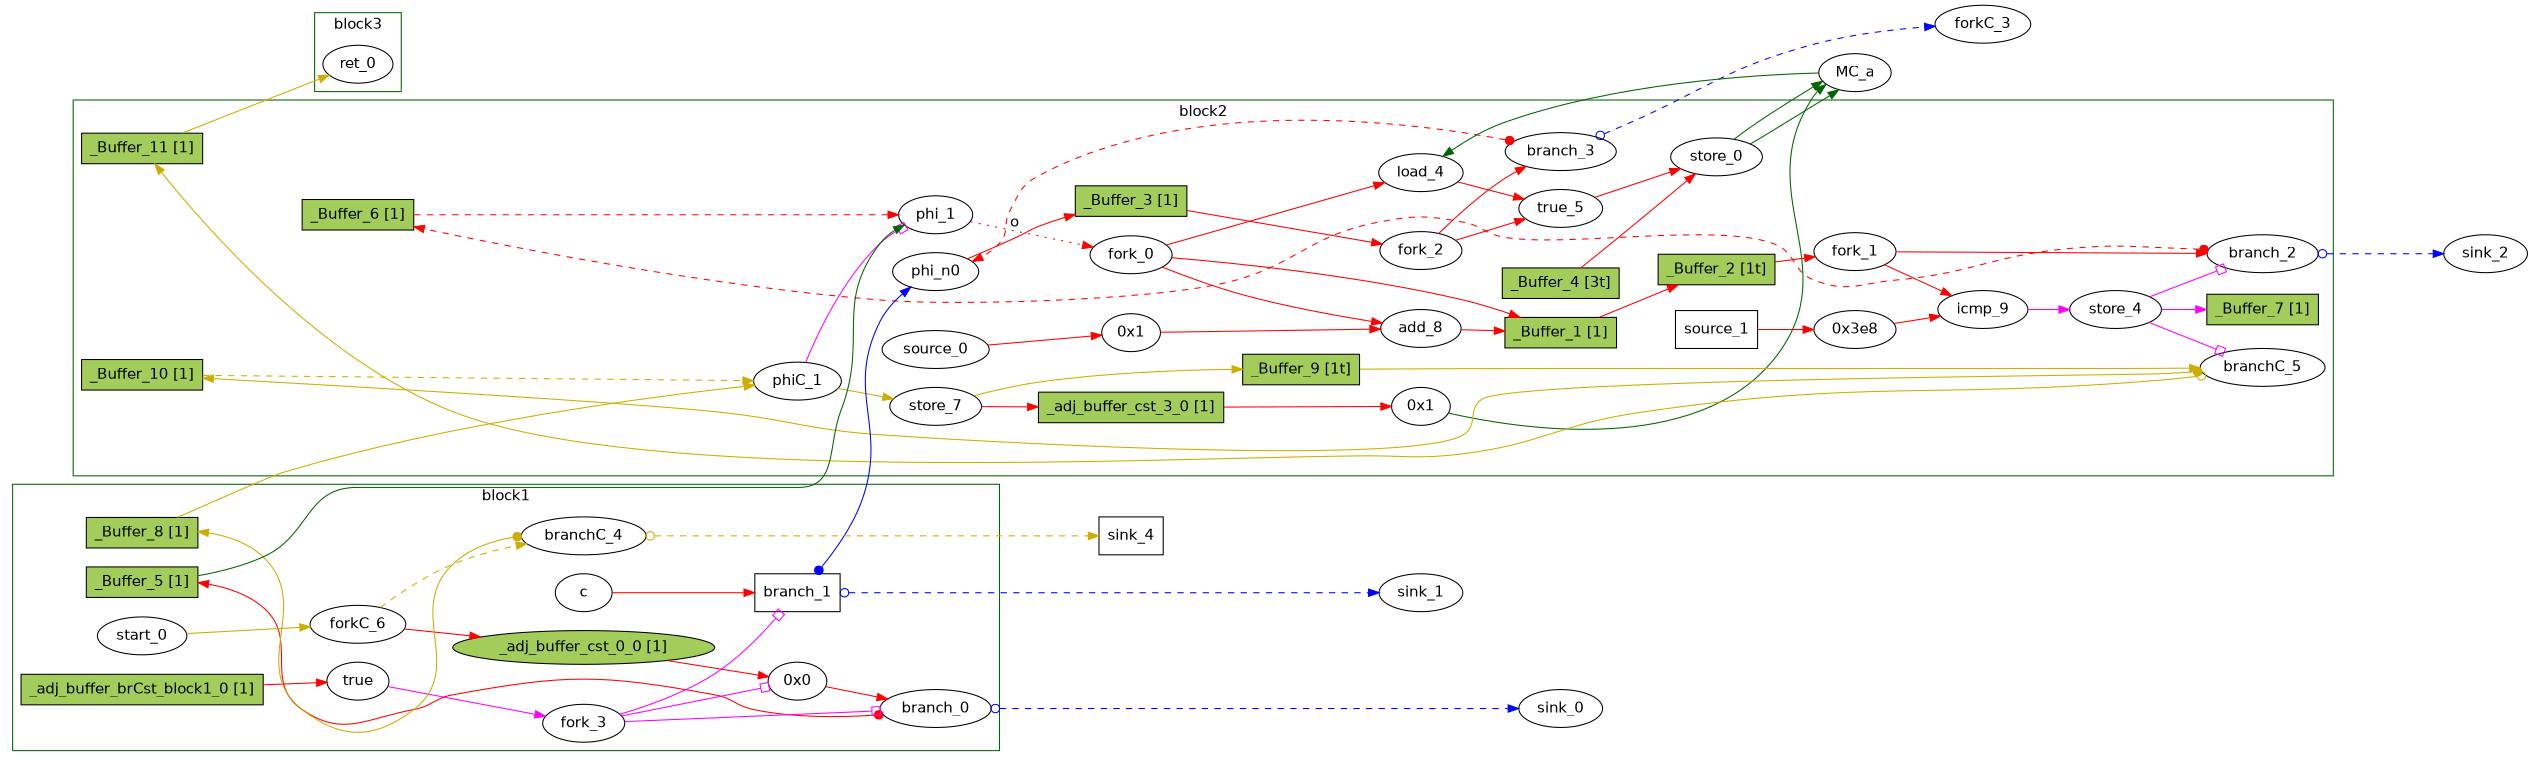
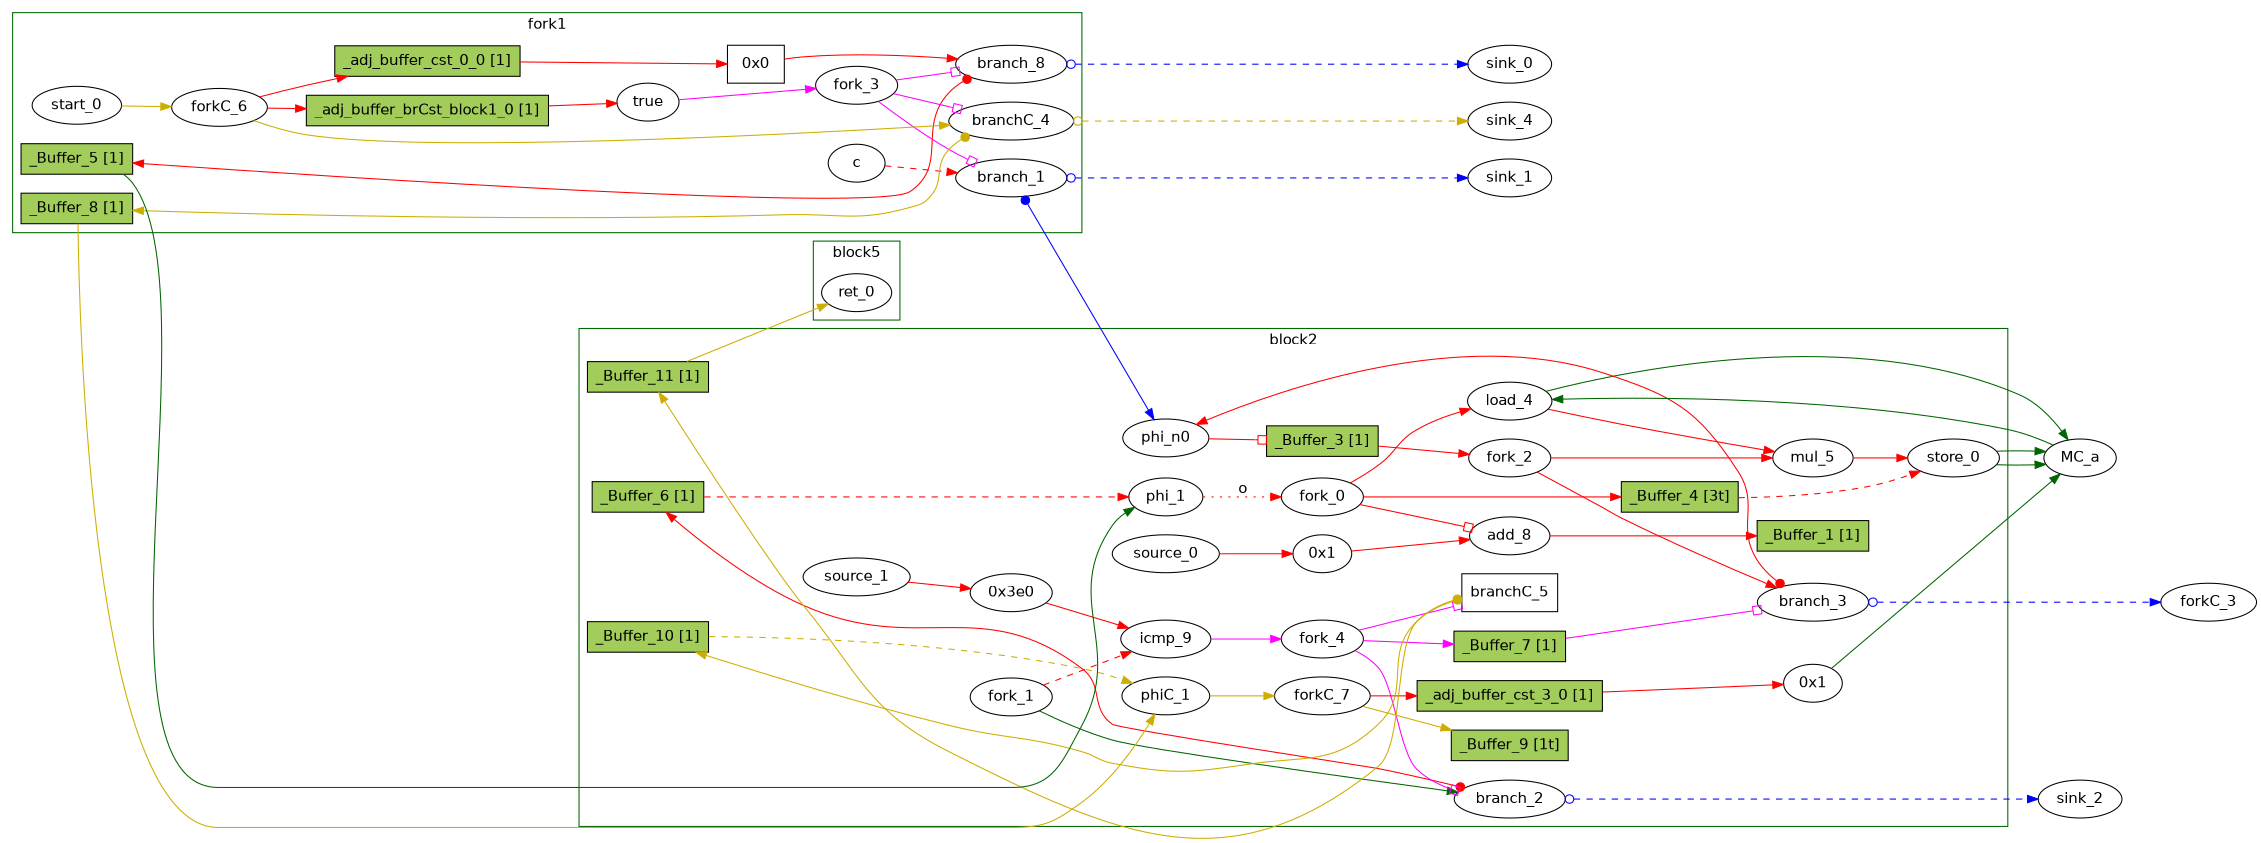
  digraph {
    fontname="DejaVu Sans"
    rankdir=LR
    node [bbID=2 fontname="DejaVu Sans" in="in1:32" out="out1:32" shape=oval type=Buffer]
    edge [arrowhead=normal color=red fontname="DejaVu Sans" from=out1 to=in1]
    phi_1 [delay=0.366 in="in1?:1 in2:32 in3:32" type=Mux]
    load_4 [in="in1:32 in2:32" latency=2 offset=0 op=mc_load_op out="out1:32 out2:32" portID=0 retimingDiff=1 type=Operator]
-   mul_5 [in="in1:32 in2:32" latency=4 op=mul_op retimingDiff=2 type=Operator label=true_5]
+   mul_5 [in="in1:32 in2:32" latency=4 op=mul_op retimingDiff=2 type=Operator]
    store_0 [in="in1:32 in2:32" offset=0 op=mc_store_op out="out1:32 out2:32" portID=0 retimingDiff=3 type=Operator]
    n5 [label="0x1" type=Constant value="0x1"]
    add_8 [delay=1.693 in="in1:32 in2:32" op=add_op type=Operator]
-   n7 [label="0x3e8" retimingDiff=0.5 type=Constant value="0x3e8"]
+   n7 [label="0x3e0" retimingDiff=0.5 type=Constant value="0x3e8"]
    icmp_9 [delay=1.53 in="in1:32 in2:32" op=icmp_ult_op out="out1:1" retimingDiff=0.5 type=Operator]
    phi_n0 [delay=0.366 in="in1:32 in2:32" type=Merge]
    fork_0 [out="out1:32 out2:32 out3:32" type=Fork]
    fork_1 [out="out1:32 out2:32" retimingDiff=0.5 type=Fork]
    fork_2 [out="out1:32 out2:32" retimingDiff=1 type=Fork]
    branch_2 [in="in1:32 in2?:1" out="out1+:32 out2-:32" retimingDiff=0.5 type=Branch]
    branch_3 [in="in1:32 in2?:1" out="out1+:32 out2-:32" retimingDiff=1 type=Branch]
-   fork_4 [in="in1:1" out="out1:1 out2:1 out3:1" retimingDiff=0.5 type=Fork label=store_4]
+   fork_4 [in="in1:1" out="out1:1 out2:1 out3:1" retimingDiff=0.5 type=Fork]
    n16 [label="0x1" type=Constant value="0x1"]
    n17 [fillcolor=darkolivegreen3 height=0.4 in="in1:0" label="_adj_buffer_cst_3_0 [1]" shape=box slots=1 style=filled transparent=false]
    phiC_1 [delay=0.166 in="in1:0 in2:0" out="out1:0 out2?:1" type=CntrlMerge]
-   forkC_7 [in="in1:0" out="out1:0 out2:0" type=Fork label=store_7]
-   branchC_5 [in="in1:0 in2?:1" out="out1+:0 out2-:0" retimingDiff=0.5 type=Branch]
+   forkC_7 [in="in1:0" out="out1:0 out2:0" type=Fork]
+   branchC_5 [in="in1:0 in2?:1" out="out1+:0 out2-:0" retimingDiff=0.5 shape=box type=Branch]
    source_0 [type=Source in=""]
-   source_1 [retimingDiff=0.5 shape=box type=Source in=""]
+   source_1 [retimingDiff=0.5 type=Source in=""]
    n23 [fillcolor=darkolivegreen3 height=0.4 label="_Buffer_1 [1]" shape=box slots=1 style=filled transparent=false]
-   n24 [fillcolor=darkolivegreen3 height=0.4 label="_Buffer_2 [1t]" shape=box slots=1 style=filled transparent=true]
    n25 [fillcolor=darkolivegreen3 height=0.4 label="_Buffer_3 [1]" shape=box slots=1 style=filled transparent=false]
    n26 [fillcolor=darkolivegreen3 height=0.4 label="_Buffer_4 [3t]" shape=box slots=3 style=filled transparent=true]
    n27 [fillcolor=darkolivegreen3 height=0.4 label="_Buffer_6 [1]" shape=box slots=1 style=filled transparent=false]
    n28 [fillcolor=darkolivegreen3 height=0.4 in="in1:1" label="_Buffer_7 [1]" out="out1:1" shape=box slots=1 style=filled transparent=false]
    n29 [fillcolor=darkolivegreen3 height=0.4 in="in1:0" label="_Buffer_9 [1t]" out="out1:0" shape=box slots=1 style=filled transparent=true]
    n30 [fillcolor=darkolivegreen3 height=0.4 in="in1:0" label="_Buffer_10 [1]" out="out1:0" shape=box slots=1 style=filled transparent=false]
    n31 [fillcolor=darkolivegreen3 height=0.4 in="in1:0" label="_Buffer_11 [1]" out="out1:0" shape=box slots=1 style=filled transparent=false]
    c [bbID=1 type=Entry]
    n33 [bbID=1 in="in1:1" label=true out="out1:1" type=Constant value="0x1"]
    n34 [fillcolor=darkolivegreen3 height=0.4 in="in1:0" label="_adj_buffer_brCst_block1_0 [1]" out="out1:1" shape=box slots=1 style=filled transparent=false]
-   n35 [bbID=1 label="0x0" type=Constant value="0x0"]
-   n36 [fillcolor=darkolivegreen3 height=0.4 in="in1:0" label="_adj_buffer_cst_0_0 [1]" shape=ellipse slots=1 style=filled transparent=false]
-   branch_0 [bbID=1 in="in1:32 in2?:1" out="out1+:32 out2-:32" type=Branch]
-   branch_1 [bbID=1 in="in1:32 in2?:1" out="out1+:32 out2-:32" shape=box type=Branch]
+   n35 [bbID=1 label="0x0" shape=box type=Constant value="0x0"]
+   n36 [fillcolor=darkolivegreen3 height=0.4 in="in1:0" label="_adj_buffer_cst_0_0 [1]" shape=box slots=1 style=filled transparent=false]
+   branch_0 [bbID=1 in="in1:32 in2?:1" out="out1+:32 out2-:32" type=Branch label=branch_8]
+   branch_1 [bbID=1 in="in1:32 in2?:1" out="out1+:32 out2-:32" type=Branch]
    fork_3 [bbID=1 in="in1:1" out="out1:1 out2:1 out3:1" type=Fork]
    start_0 [bbID=1 in="in1:0" out="out1:0" type=Entry]
    forkC_6 [bbID=1 in="in1:0" out="out1:0 out2:0 out3:0" type=Fork]
    branchC_4 [bbID=1 in="in1:0 in2?:1" out="out1+:0 out2-:0" type=Branch]
    n43 [bbID=1 fillcolor=darkolivegreen3 height=0.4 label="_Buffer_5 [1]" shape=box slots=1 style=filled transparent=false]
    n44 [bbID=1 fillcolor=darkolivegreen3 height=0.4 in="in1:0" label="_Buffer_8 [1]" out="out1:0" shape=box slots=1 style=filled transparent=false]
    ret_0 [bbID=3 in="in1:0" op=ret_op out="out1:0" type=Operator]
    sink_0 [bbID=0 type=Sink out=""]
    sink_1 [bbID=0 type=Sink out=""]
-   sink_4 [bbID=0 in="in1:0" shape=box type=Sink out=""]
+   sink_4 [bbID=0 in="in1:0" type=Sink out=""]
    MC_a [bbID=0 bbcount=1 in="in1:32*c0 in2:32*l0a in3:32*s0a in4:32*s0d" ldcount=1 memory=a out="out1:32*l0d out2:0*e" stcount=1 type=MC shape=""]
    sink_2 [bbID=0 type=Sink out=""]
    n51 [bbID=0 label=forkC_3 type=Sink out=""]
    subgraph cluster_1 {
      color=darkgreen
      label=block2
      phi_1
      load_4
      mul_5
      store_0
      n5
      add_8
      n7
      icmp_9
      phi_n0
      fork_0
      fork_1
      fork_2
      branch_2
      branch_3
      fork_4
      n16
      n17
      phiC_1
      forkC_7
      branchC_5
      source_0
      source_1
      n23
-     n24
      n25
      n26
      n27
      n28
      n29
      n30
      n31
    }
    subgraph cluster_2 {
      color=darkgreen
-     label=block1
+     label=fork1
      c
      n33
      n34
      n35
      n36
      branch_0
      branch_1
      fork_3
      start_0
      forkC_6
      branchC_4
      n43
      n44
    }
    subgraph cluster_3 {
      color=darkgreen
-     label=block3
+     label=block5
      ret_0
    }
    phi_1 -> fork_0 [label=o slots=1 style=dotted transparent=true]
    load_4 -> mul_5
+   load_4 -> MC_a [color=darkgreen from=out2 to=in2]
    mul_5 -> store_0
    store_0 -> MC_a [color=darkgreen from=out2 to=in3]
    store_0 -> MC_a [color=darkgreen to=in4]
    n5 -> add_8 [to=in2]
    add_8 -> n23
    n7 -> icmp_9 [to=in2]
    icmp_9 -> fork_4 [color=magenta]
-   phi_n0 -> n25
+   phi_n0 -> n25 [arrowhead=obox]
    fork_0 -> load_4 [from=out2 to=in2]
-   fork_0 -> add_8
-   fork_0 -> n23 [from=out3]
-   fork_1 -> icmp_9
-   fork_1 -> branch_2 [from=out2]
+   fork_0 -> add_8 [arrowhead=obox]
+   fork_0 -> n26 [from=out3]
+   fork_1 -> icmp_9 [style=dashed]
+   fork_1 -> branch_2 [color=darkgreen from=out2]
    fork_2 -> mul_5 [to=in2]
    fork_2 -> branch_3 [from=out2]
-   branch_2 -> n27 [arrowtail=dot constraint=false dir=both style=dashed]
+   branch_2 -> n27 [arrowtail=dot constraint=false dir=both]
    branch_2 -> sink_2 [arrowtail=odot color=blue dir=both from=out2 minlen=3 style=dashed]
-   branch_3 -> phi_n0 [arrowtail=dot constraint=false dir=both minlen=3 style=dashed to=in2]
+   branch_3 -> phi_n0 [arrowtail=dot constraint=false dir=both minlen=3 style=solid to=in2]
    branch_3 -> n51 [arrowtail=odot color=blue dir=both from=out2 minlen=3 style=dashed]
    fork_4 -> branch_2 [arrowhead=obox color=magenta from=out2 to=in2]
    fork_4 -> branchC_5 [arrowhead=obox color=magenta from=out3 to=in2]
    fork_4 -> n28 [color=magenta]
    n16 -> MC_a [color=darkgreen]
    n17 -> n16
-   phiC_1 -> phi_1 [arrowhead=obox color=magenta from=out2]
    phiC_1 -> forkC_7 [color=gold3]
    forkC_7 -> n17
    forkC_7 -> n29 [color=gold3 from=out2]
    branchC_5 -> n30 [arrowtail=dot color=gold3 constraint=false dir=both]
    branchC_5 -> n31 [arrowtail=odot color=gold3 constraint=false dir=both from=out2]
    source_0 -> n5
    source_1 -> n7
-   n23 -> n24
-   n24 -> fork_1
    n25 -> fork_2
-   n26 -> store_0 [to=in2]
+   n26 -> store_0 [to=in2 style=dashed]
    n27 -> phi_1 [minlen=3 style=dashed to=in3]
-   n29 -> branchC_5 [color=gold3]
+   n28 -> branch_3 [arrowhead=obox color=magenta to=in2]
    n30 -> phiC_1 [color=gold3 minlen=3 style=dashed to=in2]
    n31 -> ret_0 [color=gold3]
-   c -> branch_1
+   c -> branch_1 [style=dashed]
    n33 -> fork_3 [color=magenta]
    n34 -> n33
    n35 -> branch_0
    n36 -> n35
    branch_0 -> n43 [arrowtail=dot constraint=false dir=both]
    branch_0 -> sink_0 [arrowtail=odot color=blue dir=both from=out2 minlen=3 style=dashed]
    branch_1 -> phi_n0 [arrowtail=dot color=blue dir=both]
    branch_1 -> sink_1 [arrowtail=odot color=blue dir=both from=out2 minlen=3 style=dashed]
    fork_3 -> branch_0 [arrowhead=obox color=magenta from=out2 to=in2]
    fork_3 -> branch_1 [arrowhead=obox color=magenta to=in2]
-   fork_3 -> n35 [arrowhead=obox color=magenta from=out3 to=in2]
+   fork_3 -> branchC_4 [arrowhead=obox color=magenta from=out3 to=in2]
    start_0 -> forkC_6 [color=gold3]
+   forkC_6 -> n34 [from=out3]
    forkC_6 -> n36
-   forkC_6 -> branchC_4 [color=gold3 from=out2 style=dashed]
+   forkC_6 -> branchC_4 [color=gold3 from=out2]
    branchC_4 -> n44 [arrowtail=dot color=gold3 constraint=false dir=both]
    branchC_4 -> sink_4 [arrowtail=odot color=gold3 dir=both from=out2 minlen=3 style=dashed]
    n43 -> phi_1 [color=darkgreen to=in2]
    n44 -> phiC_1 [color=gold3]
    MC_a -> load_4 [color=darkgreen]
  }
